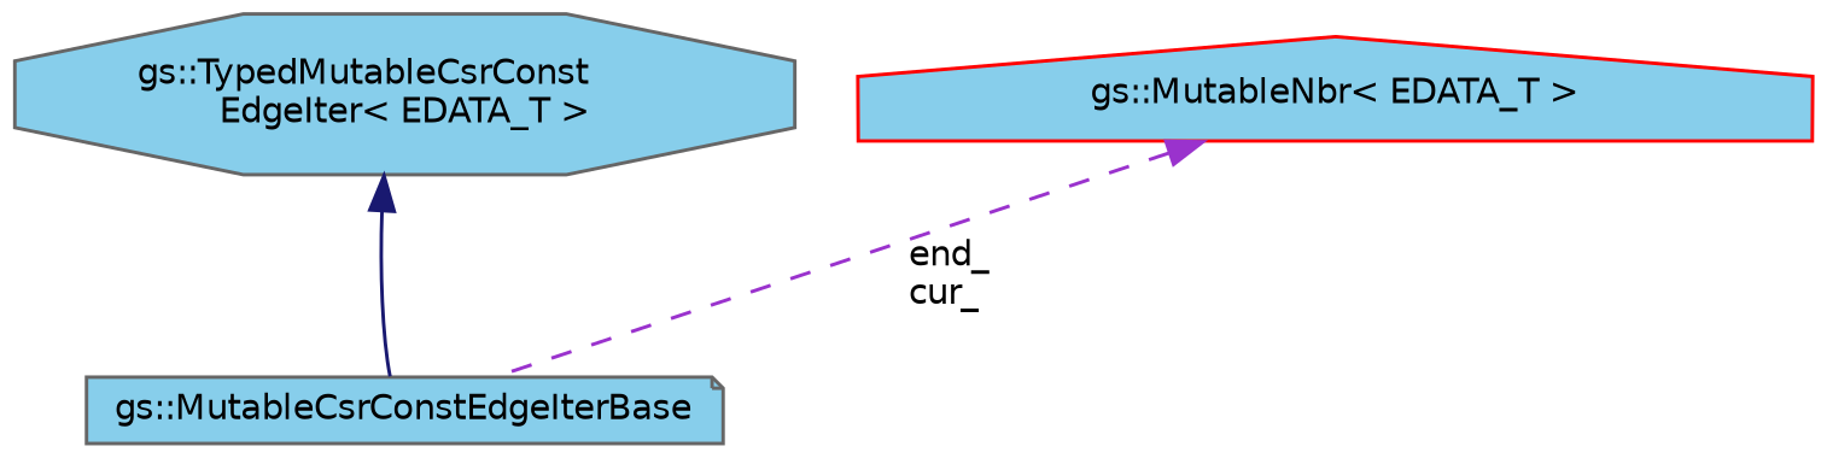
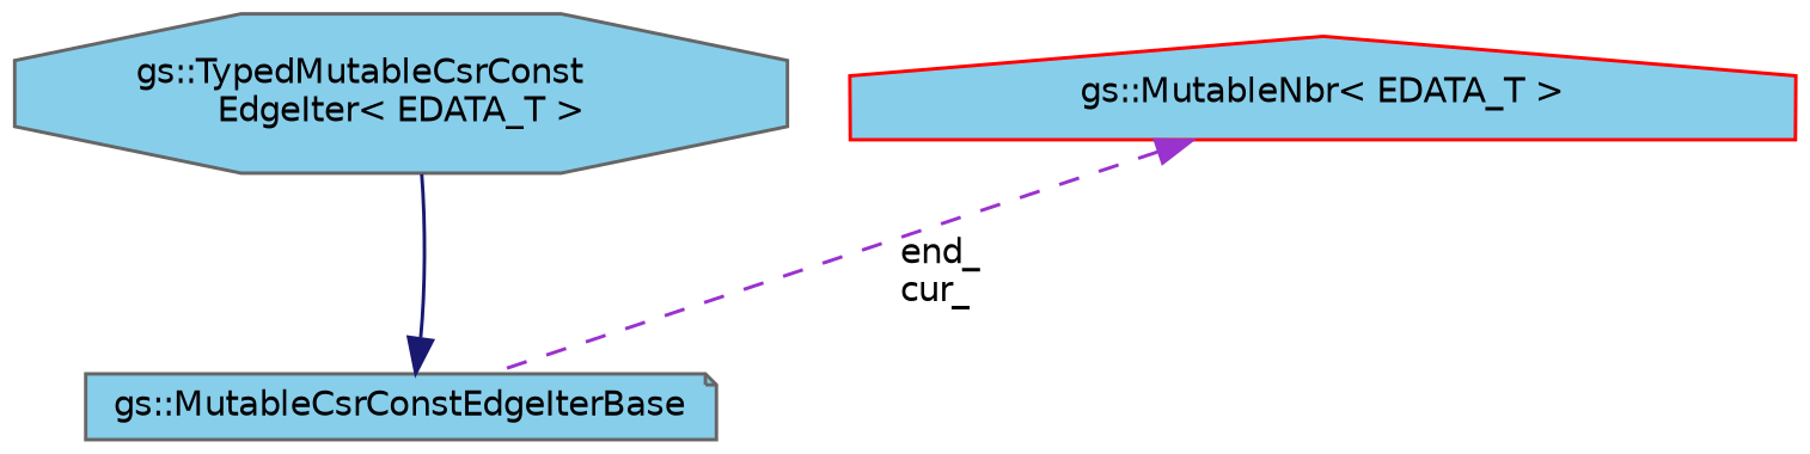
  digraph {
    fontname="DejaVu Sans"
    node [color=gray40 fillcolor=skyblue fontname="DejaVu Sans" fontsize=10 style=filled]
    edge [dir=back fontname="DejaVu Sans" fontsize=10 labelfontname=Helvetica labelfontsize=10]
    n1 [fontcolor=black height=0.2 label="gs::TypedMutableCsrConst\lEdgeIter\< EDATA_T \>" shape=octagon width=0.4]
    n2 [height=0.2 label="gs::MutableCsrConstEdgeIterBase" shape=note width=0.4]
    n3 [color=red height=0.2 label="gs::MutableNbr\< EDATA_T \>" shape=house width=0.4]
-   n1 -> n2 [color=midnightblue style=solid]
+   n2 -> n1 [color=midnightblue style=solid]
    n3 -> n2 [color=darkorchid3 label=" end_\ncur_" style=dashed]
  }
